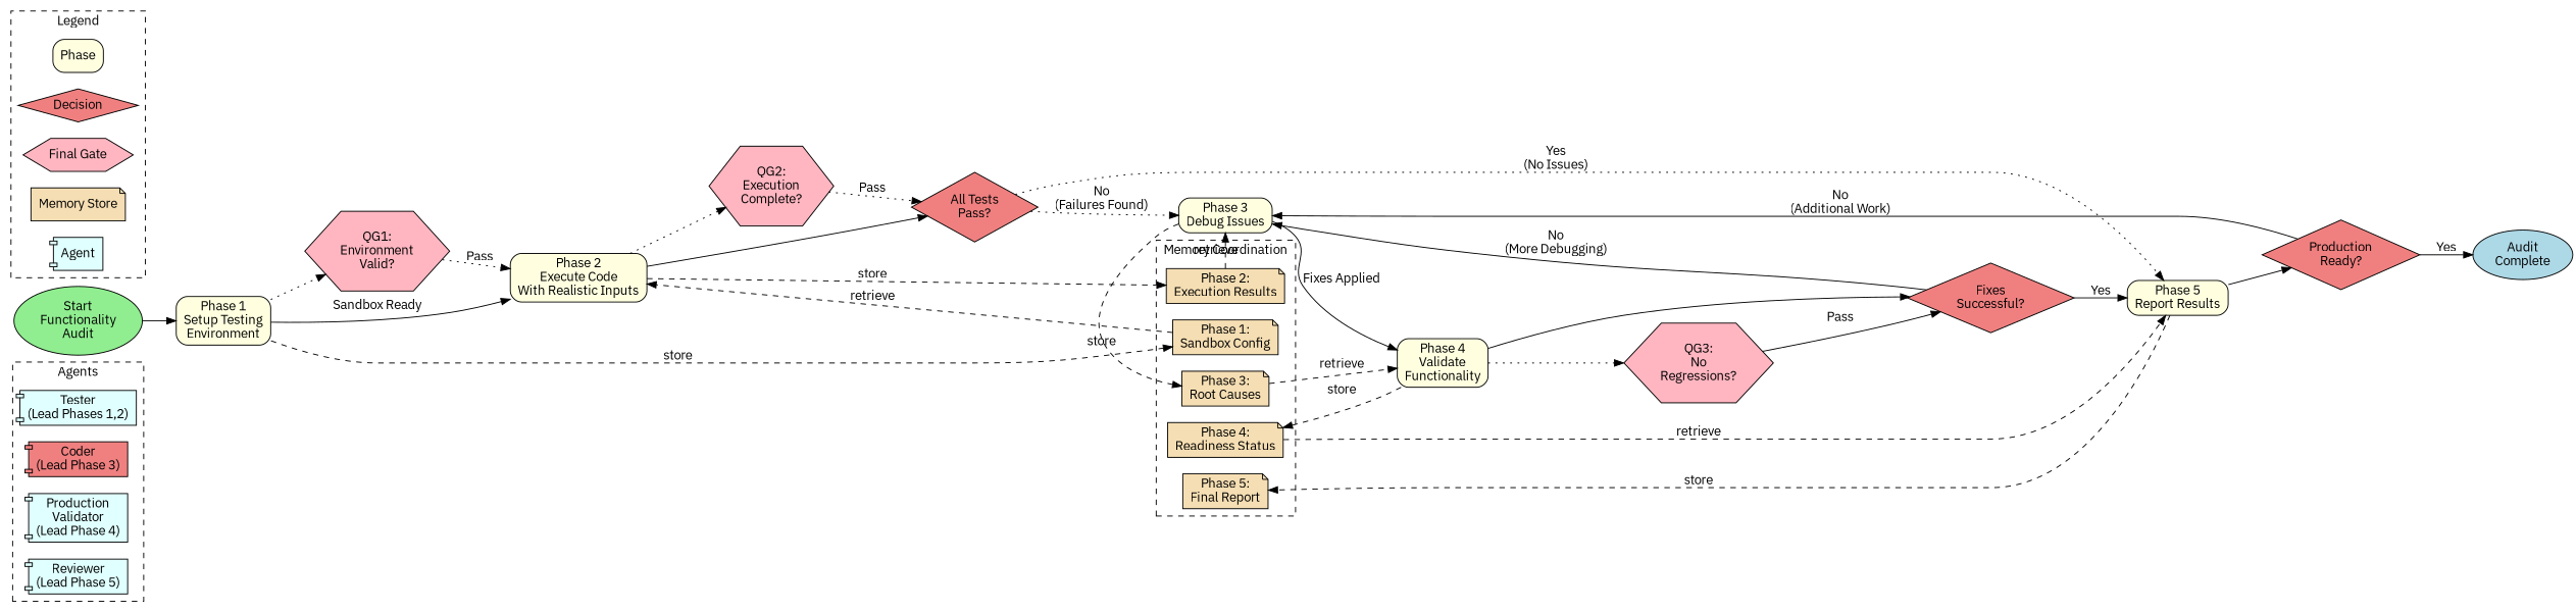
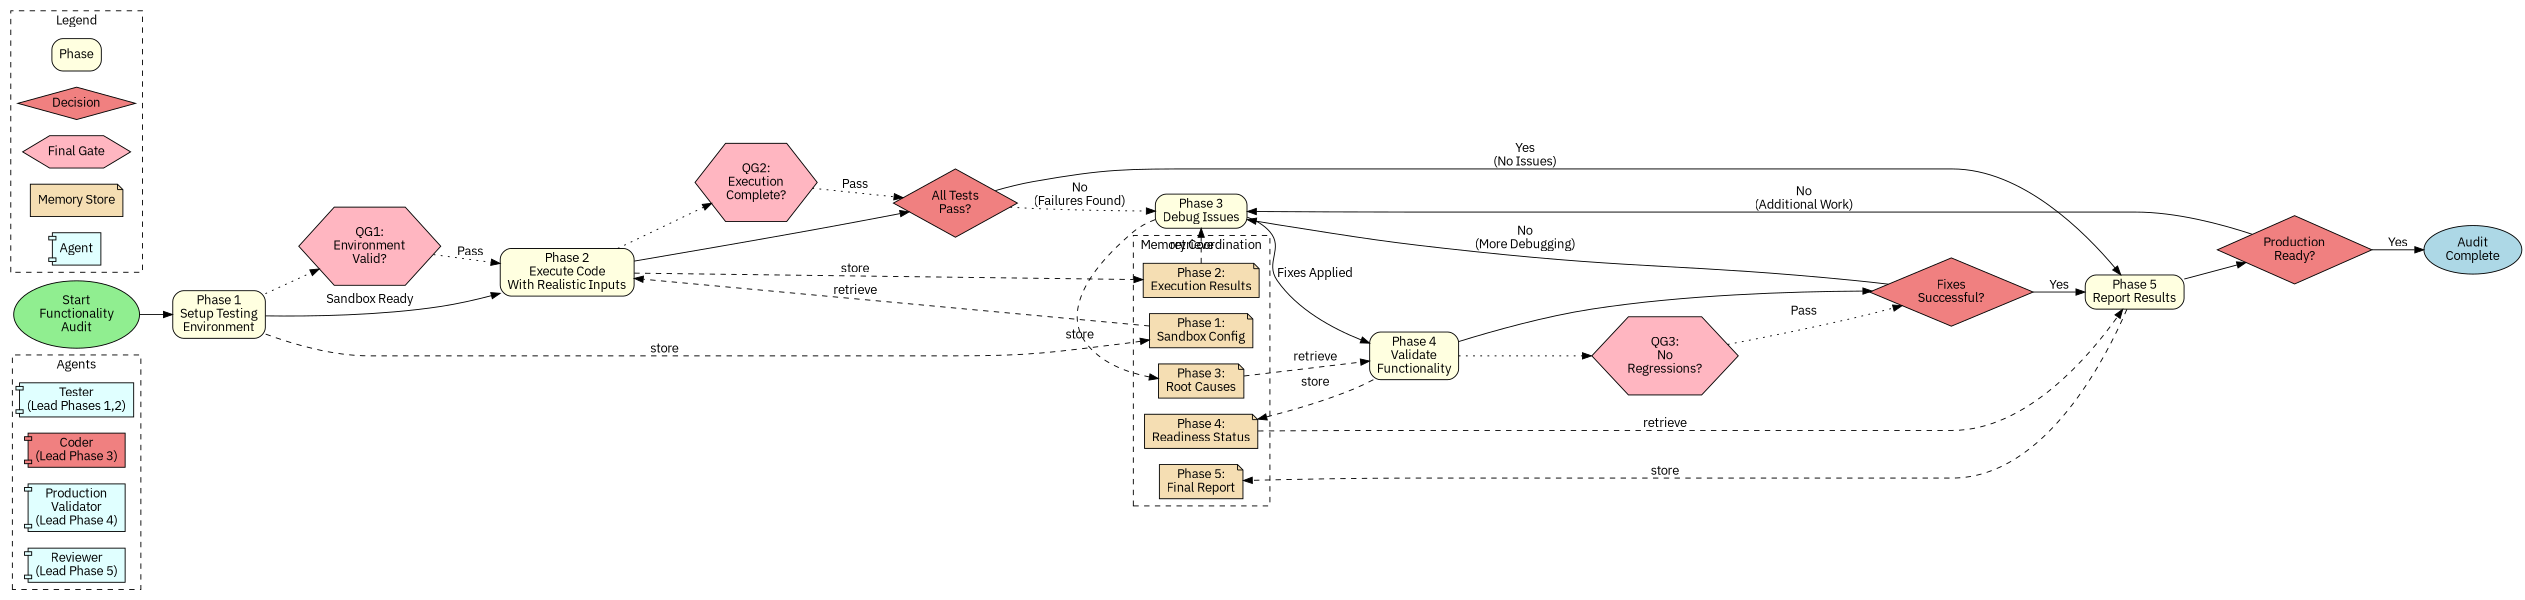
  digraph {
    fontname="IBM Plex Sans"
    rankdir=LR
    node [fillcolor=wheat fontname="IBM Plex Sans" shape=note style=filled]
    edge [fontname="IBM Plex Sans"]
    n1 [fillcolor=lightcyan label="Tester\n(Lead Phases 1,2)" shape=component]
    n2 [fillcolor=lightcoral label="Coder\n(Lead Phase 3)" shape=component]
    n3 [fillcolor=lightcyan label="Production\nValidator\n(Lead Phase 4)" shape=component]
    n4 [fillcolor=lightcyan label="Reviewer\n(Lead Phase 5)" shape=component]
    n5 [label="Phase 1:\nSandbox Config"]
    n6 [label="Phase 2:\nExecution Results"]
    n7 [label="Phase 3:\nRoot Causes"]
    n8 [label="Phase 4:\nReadiness Status"]
    n9 [label="Phase 5:\nFinal Report"]
    n10 [fillcolor=lightyellow label=Phase shape=box style="rounded,filled"]
    n11 [fillcolor=lightcoral label=Decision shape=diamond]
    n12 [fillcolor=lightpink label="Final Gate" shape=hexagon]
    n13 [label="Memory Store"]
    n14 [fillcolor=lightcyan label=Agent shape=component]
    n15 [fillcolor=lightyellow label="Phase 2\nExecute Code\nWith Realistic Inputs" shape=box style="rounded,filled"]
    n16 [fillcolor=lightyellow label="Phase 3\nDebug Issues" shape=box style="rounded,filled"]
    n17 [fillcolor=lightyellow label="Phase 4\nValidate\nFunctionality" shape=box style="rounded,filled"]
    n18 [fillcolor=lightyellow label="Phase 5\nReport Results" shape=box style="rounded,filled"]
    n19 [fillcolor=lightgreen label="Start\nFunctionality\nAudit" shape=ellipse]
    n20 [fillcolor=lightyellow label="Phase 1\nSetup Testing\nEnvironment" shape=box style="rounded,filled"]
    n21 [fillcolor=lightpink label="QG1:\nEnvironment\nValid?" shape=hexagon]
    n22 [fillcolor=lightblue label="Audit\nComplete" shape=ellipse]
    n23 [fillcolor=lightcoral label="All Tests\nPass?" shape=diamond]
    n24 [fillcolor=lightpink label="QG2:\nExecution\nComplete?" shape=hexagon]
    n25 [fillcolor=lightcoral label="Fixes\nSuccessful?" shape=diamond]
    n26 [fillcolor=lightpink label="QG3:\nNo\nRegressions?" shape=hexagon]
    n27 [fillcolor=lightcoral label="Production\nReady?" shape=diamond]
    subgraph cluster_1 {
      label=Agents
      style=dashed
      n1
      n2
      n3
      n4
    }
    subgraph cluster_2 {
      label="Memory Coordination"
      style=dashed
      n5
      n6
      n7
      n8
      n9
    }
    subgraph cluster_3 {
      label=Legend
      style=dashed
      n10
      n11
      n12
      n13
      n14
    }
    n5 -> n15 [label=retrieve style=dashed]
    n6 -> n16 [label=retrieve style=dashed]
    n7 -> n17 [label=retrieve style=dashed]
    n8 -> n18 [label=retrieve style=dashed]
    n15 -> n6 [label=store style=dashed]
    n15 -> n23
    n15 -> n24 [style=dotted]
    n16 -> n7 [label=store style=dashed]
    n16 -> n17 [label="Fixes Applied"]
    n17 -> n8 [label=store style=dashed]
    n17 -> n25
    n17 -> n26 [style=dotted]
    n18 -> n9 [label=store style=dashed]
    n18 -> n27
    n19 -> n20
    n20 -> n5 [label=store style=dashed]
    n20 -> n15 [label="Sandbox Ready"]
    n20 -> n21 [style=dotted]
    n21 -> n15 [label=Pass style=dotted]
    n23 -> n16 [label="No\n(Failures Found)" style=dotted]
-   n23 -> n18 [label="Yes\n(No Issues)" style=dotted]
+   n23 -> n18 [label="Yes\n(No Issues)"]
    n24 -> n23 [label=Pass style=dotted]
    n25 -> n16 [label="No\n(More Debugging)"]
    n25 -> n18 [label=Yes]
-   n26 -> n25 [label=Pass style=solid]
+   n26 -> n25 [label=Pass style=dotted]
    n27 -> n16 [label="No\n(Additional Work)"]
    n27 -> n22 [label=Yes]
  }
